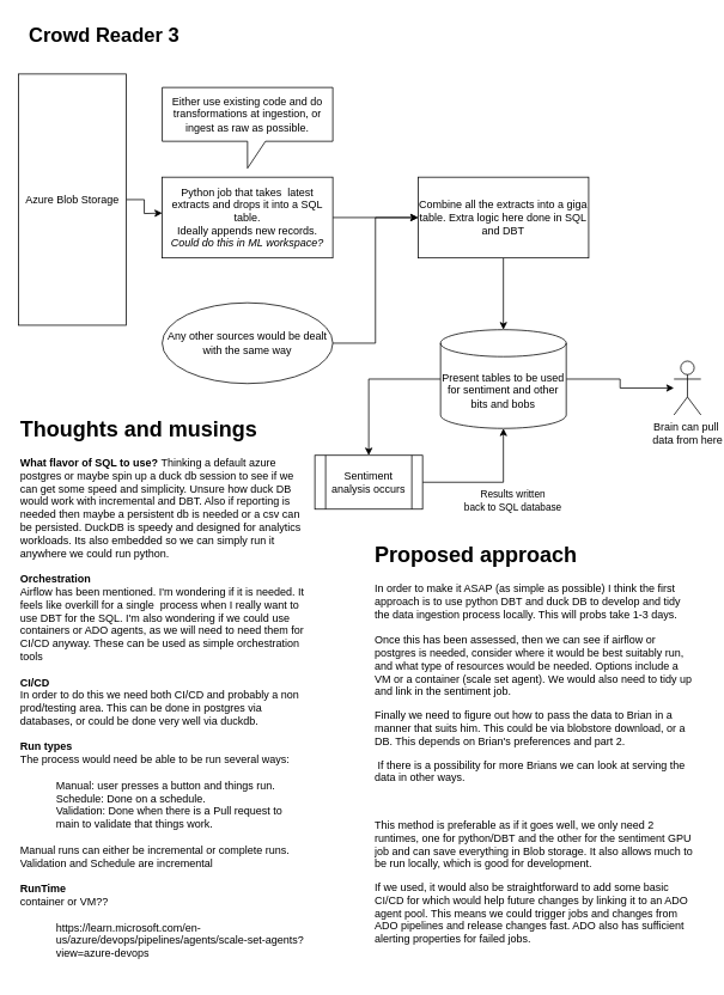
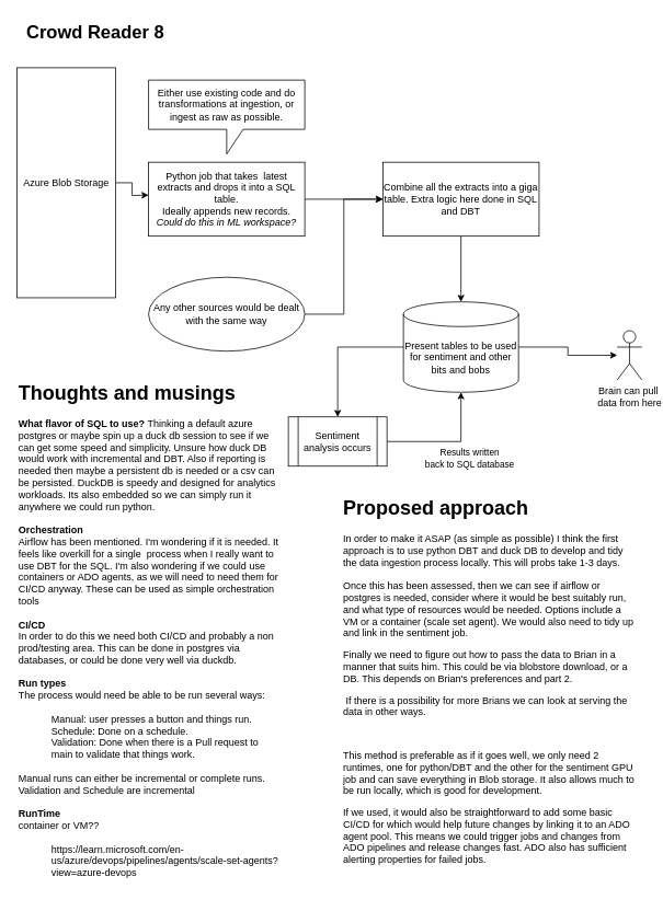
  <mxCell id="0" />
  <mxCell id="1" parent="0" />
  <mxCell id="2" style="edgeStyle=orthogonalEdgeStyle;rounded=0;orthogonalLoop=1;jettySize=auto;html=1;" parent="1" source="3" edge="1"><mxGeometry relative="1" as="geometry"><mxPoint x="180" y="237" as="targetPoint" /></mxGeometry></mxCell>
  <mxCell id="3" value="Azure Blob Storage" style="rounded=0;whiteSpace=wrap;html=1;" parent="1" vertex="1"><mxGeometry x="20" y="82" width="120" height="280" as="geometry" /></mxCell>
  <mxCell id="4" style="edgeStyle=orthogonalEdgeStyle;rounded=0;orthogonalLoop=1;jettySize=auto;html=1;entryX=0;entryY=0.5;entryDx=0;entryDy=0;" parent="1" source="5" target="7" edge="1"><mxGeometry relative="1" as="geometry"><mxPoint x="380" y="242" as="targetPoint" /></mxGeometry></mxCell>
  <mxCell id="5" value="Python job that takes&amp;nbsp; latest extracts and drops it into a SQL table.&lt;div&gt;Ideally appends new records. &lt;i&gt;Could do this in ML workspace?&lt;/i&gt;&lt;/div&gt;" style="rounded=0;whiteSpace=wrap;html=1;" parent="1" vertex="1"><mxGeometry x="180" y="197" width="190" height="90" as="geometry" /></mxCell>
  <mxCell id="6" value="" style="edgeStyle=orthogonalEdgeStyle;rounded=0;orthogonalLoop=1;jettySize=auto;html=1;" parent="1" source="7" target="13" edge="1"><mxGeometry relative="1" as="geometry"><mxPoint x="560" y="337" as="targetPoint" /></mxGeometry></mxCell>
  <mxCell id="7" value="Combine all the extracts into a giga table. Extra logic here done in SQL and DBT" style="rounded=0;whiteSpace=wrap;html=1;" parent="1" vertex="1"><mxGeometry x="465" y="197" width="190" height="90" as="geometry" /></mxCell>
  <mxCell id="8" value="Either use existing code and do transformations at ingestion, or ingest as raw as possible." style="shape=callout;whiteSpace=wrap;html=1;perimeter=calloutPerimeter;" parent="1" vertex="1"><mxGeometry x="180" y="97" width="190" height="90" as="geometry" /></mxCell>
  <mxCell id="9" style="edgeStyle=orthogonalEdgeStyle;rounded=0;orthogonalLoop=1;jettySize=auto;html=1;entryX=0;entryY=0.5;entryDx=0;entryDy=0;" parent="1" source="10" target="7" edge="1"><mxGeometry relative="1" as="geometry" /></mxCell>
  <mxCell id="10" value="Any other sources would be dealt with the same way" style="ellipse;whiteSpace=wrap;html=1;" parent="1" vertex="1"><mxGeometry x="180" y="337" width="190" height="90" as="geometry" /></mxCell>
  <mxCell id="11" style="edgeStyle=orthogonalEdgeStyle;rounded=0;orthogonalLoop=1;jettySize=auto;html=1;" parent="1" source="13" target="14" edge="1"><mxGeometry relative="1" as="geometry" /></mxCell>
  <mxCell id="12" style="edgeStyle=orthogonalEdgeStyle;rounded=0;orthogonalLoop=1;jettySize=auto;html=1;" parent="1" source="13" target="17" edge="1"><mxGeometry relative="1" as="geometry" /></mxCell>
  <mxCell id="13" value="Present tables to be used for sentiment and other bits and bobs" style="shape=cylinder3;whiteSpace=wrap;html=1;boundedLbl=1;backgroundOutline=1;size=15;" parent="1" vertex="1"><mxGeometry x="490" y="367" width="140" height="110" as="geometry" /></mxCell>
  <mxCell id="14" value="Brain can pull&amp;nbsp;&lt;div&gt;data from here&lt;/div&gt;" style="shape=umlActor;verticalLabelPosition=bottom;verticalAlign=top;html=1;outlineConnect=0;" parent="1" vertex="1"><mxGeometry x="750" y="402" width="30" height="60" as="geometry" /></mxCell>
  <mxCell id="15" style="edgeStyle=orthogonalEdgeStyle;rounded=0;orthogonalLoop=1;jettySize=auto;html=1;" parent="1" source="17" target="13" edge="1"><mxGeometry relative="1" as="geometry" /></mxCell>
  <mxCell id="16" value="Results written&amp;nbsp;&lt;div&gt;back to SQL database&amp;nbsp;&lt;/div&gt;" style="edgeLabel;html=1;align=center;verticalAlign=middle;resizable=0;points=[];" parent="15" vertex="1" connectable="0"><mxGeometry x="-0.185" y="4" relative="1" as="geometry"><mxPoint x="40" y="24" as="offset" /></mxGeometry></mxCell>
  <mxCell id="17" value="Sentiment analysis occurs" style="shape=process;whiteSpace=wrap;html=1;backgroundOutline=1;" parent="1" vertex="1"><mxGeometry x="350" y="507" width="120" height="60" as="geometry" /></mxCell>
  <mxCell id="18" value="&lt;h1 style=&quot;margin-top: 0px;&quot;&gt;Thoughts and musings&lt;/h1&gt;&lt;div&gt;&lt;b&gt;What flavor of SQL to use?&lt;/b&gt; Thinking a default azure postgres or maybe spin up a duck db session to see if we can get some speed and simplicity. Unsure how duck DB would work with incremental and DBT. Also if reporting is needed then maybe a persistent db is needed or a csv can be persisted. DuckDB is speedy and designed for analytics workloads. Its also embedded so we can simply run it anywhere we could run python.&amp;nbsp;&lt;/div&gt;&lt;div&gt;&lt;br&gt;&lt;/div&gt;&lt;div&gt;&lt;b&gt;Orchestration&lt;/b&gt;&lt;/div&gt;&lt;div&gt;Airflow has been mentioned. I'm wondering if it is needed. It feels like overkill for a single&amp;nbsp; process when I really want to use DBT for the SQL. I'm also wondering if we could use containers or ADO agents, as we will need to need them for CI/CD anyway. These can be used as simple orchestration tools&amp;nbsp;&lt;/div&gt;&lt;div&gt;&lt;br&gt;&lt;/div&gt;&lt;div&gt;&lt;b&gt;CI/CD&lt;/b&gt;&lt;/div&gt;&lt;div&gt;In order to do this we need both CI/CD and probably a non prod/testing area. This can be done in postgres via databases, or could be done very well via duckdb.&amp;nbsp;&lt;/div&gt;&lt;div&gt;&lt;br&gt;&lt;/div&gt;&lt;div&gt;&lt;b&gt;Run types&lt;/b&gt;&lt;/div&gt;&lt;div&gt;The process would need be able to be run several ways:&lt;br&gt;&lt;br&gt;&lt;/div&gt;&lt;blockquote style=&quot;margin: 0 0 0 40px; border: none; padding: 0px;&quot;&gt;&lt;div&gt;Manual: user presses a button and things run.&amp;nbsp;&lt;/div&gt;&lt;div&gt;Schedule: Done on a schedule.&amp;nbsp;&lt;/div&gt;&lt;div&gt;Validation: Done when there is a Pull request to main to validate that things work.&amp;nbsp;&lt;/div&gt;&lt;/blockquote&gt;&lt;div&gt;&lt;br&gt;&lt;/div&gt;&lt;div&gt;Manual runs can either be incremental or complete runs. Validation and&amp;nbsp;&lt;span style=&quot;background-color: initial;&quot;&gt;Schedule are incremental&lt;/span&gt;&lt;/div&gt;&lt;div&gt;&lt;span style=&quot;background-color: initial;&quot;&gt;&lt;br&gt;&lt;/span&gt;&lt;/div&gt;&lt;div&gt;&lt;span style=&quot;background-color: initial;&quot;&gt;&lt;b&gt;RunTime&lt;/b&gt;&lt;/span&gt;&lt;/div&gt;&lt;div&gt;container or VM??&lt;br&gt;&lt;blockquote style=&quot;margin: 0 0 0 40px; border: none; padding: 0px;&quot;&gt;&lt;div&gt;&lt;br&gt;&lt;/div&gt;&lt;div&gt;https://learn.microsoft.com/en-us/azure/devops/pipelines/agents/scale-set-agents?view=azure-devops&lt;/div&gt;&lt;/blockquote&gt;&lt;/div&gt;&lt;div&gt;&lt;br&gt;&lt;/div&gt;&lt;div&gt;&lt;br&gt;&lt;/div&gt;" style="text;html=1;whiteSpace=wrap;overflow=hidden;rounded=0;" parent="1" vertex="1"><mxGeometry x="20" y="457" width="320" height="630" as="geometry" /></mxCell>
  <mxCell id="19" value="&lt;h1 style=&quot;margin-top: 0px;&quot;&gt;Proposed approach&lt;/h1&gt;&lt;p&gt;In order to make it ASAP (as simple as possible) I think the first approach is to use python DBT and duck DB to develop and tidy the data ingestion process locally. This will probs take 1-3 days.&lt;br&gt;&lt;br&gt;Once this has been assessed, then we can see if airflow or postgres is needed, consider where it would be best suitably run, and what type of resources would be needed. Options include a VM or a container (scale set agent). We would also need to tidy up and link in the sentiment job.&amp;nbsp;&lt;/p&gt;&lt;p&gt;Finally we need to figure out how to pass the data to Brian in a manner that suits him. This could be via blobstore download, or a DB. This depends on Brian's preferences and part 2.&lt;/p&gt;&lt;p&gt;&amp;nbsp;If there is a possibility for more Brians we can look at serving the data in other ways.&lt;/p&gt;&lt;p&gt;&lt;br&gt;&lt;/p&gt;&lt;p&gt;This method is preferable as if it goes well, we only need 2 runtimes, one for python/DBT and the other for the sentiment GPU job and can save everything in Blob storage. It also allows much to be run locally, which is good for development.&lt;/p&gt;&lt;p&gt;If we used, it would also be straightforward to add some basic CI/CD for which would help future changes by linking it to an ADO agent pool. This means we could trigger jobs and changes from ADO pipelines and release changes fast. ADO also has sufficient alerting properties for failed jobs.&amp;nbsp;&amp;nbsp;&lt;/p&gt;&lt;p&gt;&lt;br&gt;&lt;/p&gt;" style="text;html=1;whiteSpace=wrap;overflow=hidden;rounded=0;" parent="1" vertex="1"><mxGeometry x="415" y="597" width="360" height="460" as="geometry" /></mxCell>
- <mxCell id="20" value="&lt;b&gt;&lt;font style=&quot;font-size: 22px;&quot;&gt;Crowd Reader 3&lt;/font&gt;&lt;/b&gt;" style="text;html=1;align=center;verticalAlign=middle;resizable=0;points=[];autosize=1;strokeColor=none;fillColor=none;" parent="1" vertex="1"><mxGeometry x="20" y="20" width="190" height="40" as="geometry" /></mxCell>
+ <mxCell id="20" value="&lt;b&gt;&lt;font style=&quot;font-size: 22px;&quot;&gt;Crowd Reader 8&lt;/font&gt;&lt;/b&gt;" style="text;html=1;align=center;verticalAlign=middle;resizable=0;points=[];autosize=1;strokeColor=none;fillColor=none;" parent="1" vertex="1"><mxGeometry x="20" y="20" width="190" height="40" as="geometry" /></mxCell>
